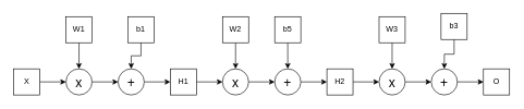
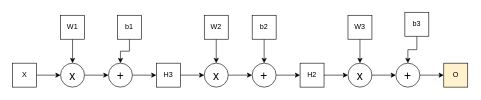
  <mxCell id="0" />
  <mxCell id="1" parent="0" />
  <mxCell id="2" style="edgeStyle=orthogonalEdgeStyle;rounded=0;orthogonalLoop=1;jettySize=auto;html=1;" parent="1" source="3" target="5" edge="1"><mxGeometry relative="1" as="geometry" /></mxCell>
  <mxCell id="3" value="X" style="whiteSpace=wrap;html=1;aspect=fixed;" parent="1" vertex="1"><mxGeometry y="105" width="40" height="40" as="geometry" x="20" /></mxCell>
  <mxCell id="4" style="edgeStyle=orthogonalEdgeStyle;rounded=0;orthogonalLoop=1;jettySize=auto;html=1;entryX=0;entryY=0.5;entryDx=0;entryDy=0;" parent="1" source="5" target="11" edge="1"><mxGeometry relative="1" as="geometry" /></mxCell>
  <mxCell id="5" value="x" style="ellipse;whiteSpace=wrap;html=1;aspect=fixed;fontSize=20;" parent="1" vertex="1"><mxGeometry x="100" y="105" width="40" height="40" as="geometry" /></mxCell>
  <mxCell id="6" style="edgeStyle=orthogonalEdgeStyle;rounded=0;orthogonalLoop=1;jettySize=auto;html=1;" parent="1" source="7" target="5" edge="1"><mxGeometry relative="1" as="geometry" /></mxCell>
  <mxCell id="7" value="W1" style="whiteSpace=wrap;html=1;aspect=fixed;" parent="1" vertex="1"><mxGeometry x="100" y="25" width="40" height="40" as="geometry" /></mxCell>
  <mxCell id="8" style="edgeStyle=orthogonalEdgeStyle;rounded=0;orthogonalLoop=1;jettySize=auto;html=1;" parent="1" source="9" target="11" edge="1"><mxGeometry relative="1" as="geometry" /></mxCell>
  <mxCell id="9" value="b1" style="whiteSpace=wrap;html=1;aspect=fixed;" parent="1" vertex="1"><mxGeometry x="195" y="25" width="40" height="40" as="geometry" /></mxCell>
  <mxCell id="10" style="edgeStyle=orthogonalEdgeStyle;rounded=0;orthogonalLoop=1;jettySize=auto;html=1;" parent="1" source="11" target="13" edge="1"><mxGeometry relative="1" as="geometry" /></mxCell>
  <mxCell id="11" value="+" style="ellipse;whiteSpace=wrap;html=1;aspect=fixed;fontSize=20;" parent="1" vertex="1"><mxGeometry x="180" y="105" width="40" height="40" as="geometry" /></mxCell>
  <mxCell id="12" style="edgeStyle=orthogonalEdgeStyle;rounded=0;orthogonalLoop=1;jettySize=auto;html=1;entryX=0;entryY=0.5;entryDx=0;entryDy=0;" parent="1" source="13" target="15" edge="1"><mxGeometry relative="1" as="geometry" /></mxCell>
- <mxCell id="13" value="H1" style="whiteSpace=wrap;html=1;aspect=fixed;" parent="1" vertex="1"><mxGeometry x="260" y="105" width="40" height="40" as="geometry" /></mxCell>
+ <mxCell id="13" value="H3" style="whiteSpace=wrap;html=1;aspect=fixed;" parent="1" vertex="1"><mxGeometry x="260" y="105" width="40" height="40" as="geometry" /></mxCell>
  <mxCell id="14" style="edgeStyle=orthogonalEdgeStyle;rounded=0;orthogonalLoop=1;jettySize=auto;html=1;entryX=0;entryY=0.5;entryDx=0;entryDy=0;" parent="1" source="15" target="21" edge="1"><mxGeometry relative="1" as="geometry" /></mxCell>
  <mxCell id="15" value="x" style="ellipse;whiteSpace=wrap;html=1;aspect=fixed;fontSize=20;" parent="1" vertex="1"><mxGeometry x="340" y="105" width="40" height="40" as="geometry" /></mxCell>
  <mxCell id="16" style="edgeStyle=orthogonalEdgeStyle;rounded=0;orthogonalLoop=1;jettySize=auto;html=1;" parent="1" source="17" target="15" edge="1"><mxGeometry relative="1" as="geometry" /></mxCell>
  <mxCell id="17" value="W2" style="whiteSpace=wrap;html=1;aspect=fixed;" parent="1" vertex="1"><mxGeometry x="340" y="25" width="40" height="40" as="geometry" /></mxCell>
  <mxCell id="18" style="edgeStyle=orthogonalEdgeStyle;rounded=0;orthogonalLoop=1;jettySize=auto;html=1;" parent="1" source="19" target="21" edge="1"><mxGeometry relative="1" as="geometry" /></mxCell>
- <mxCell id="19" value="b5" style="whiteSpace=wrap;html=1;aspect=fixed;" parent="1" vertex="1"><mxGeometry x="420" y="25" width="40" height="40" as="geometry" /></mxCell>
+ <mxCell id="19" value="b2" style="whiteSpace=wrap;html=1;aspect=fixed;" parent="1" vertex="1"><mxGeometry x="420" y="25" width="40" height="40" as="geometry" /></mxCell>
  <mxCell id="20" style="edgeStyle=orthogonalEdgeStyle;rounded=0;orthogonalLoop=1;jettySize=auto;html=1;" parent="1" source="21" target="23" edge="1"><mxGeometry relative="1" as="geometry" /></mxCell>
  <mxCell id="21" value="+" style="ellipse;whiteSpace=wrap;html=1;aspect=fixed;fontSize=20;" parent="1" vertex="1"><mxGeometry x="420" y="105" width="40" height="40" as="geometry" /></mxCell>
  <mxCell id="22" style="edgeStyle=orthogonalEdgeStyle;rounded=0;orthogonalLoop=1;jettySize=auto;html=1;exitX=1;exitY=0.5;exitDx=0;exitDy=0;" parent="1" source="23" target="25" edge="1"><mxGeometry relative="1" as="geometry" /></mxCell>
  <mxCell id="23" value="H2" style="whiteSpace=wrap;html=1;aspect=fixed;" parent="1" vertex="1"><mxGeometry x="500" y="105" width="40" height="40" as="geometry" /></mxCell>
  <mxCell id="24" style="edgeStyle=orthogonalEdgeStyle;rounded=0;orthogonalLoop=1;jettySize=auto;html=1;entryX=0;entryY=0.5;entryDx=0;entryDy=0;" parent="1" source="25" target="31" edge="1"><mxGeometry relative="1" as="geometry" /></mxCell>
  <mxCell id="25" value="x" style="ellipse;whiteSpace=wrap;html=1;aspect=fixed;fontSize=20;" parent="1" vertex="1"><mxGeometry x="580" y="105" width="40" height="40" as="geometry" /></mxCell>
  <mxCell id="26" style="edgeStyle=orthogonalEdgeStyle;rounded=0;orthogonalLoop=1;jettySize=auto;html=1;" parent="1" source="27" target="25" edge="1"><mxGeometry relative="1" as="geometry" /></mxCell>
  <mxCell id="27" value="W3" style="whiteSpace=wrap;html=1;aspect=fixed;" parent="1" vertex="1"><mxGeometry x="580" y="25" width="40" height="40" as="geometry" /></mxCell>
  <mxCell id="28" style="edgeStyle=orthogonalEdgeStyle;rounded=0;orthogonalLoop=1;jettySize=auto;html=1;" parent="1" source="29" target="31" edge="1"><mxGeometry relative="1" as="geometry" /></mxCell>
  <mxCell id="29" value="b3" style="whiteSpace=wrap;html=1;aspect=fixed;" parent="1" vertex="1"><mxGeometry x="675" y="20" width="40" height="40" as="geometry" /></mxCell>
  <mxCell id="30" style="edgeStyle=orthogonalEdgeStyle;rounded=0;orthogonalLoop=1;jettySize=auto;html=1;" parent="1" source="31" target="32" edge="1"><mxGeometry relative="1" as="geometry" /></mxCell>
  <mxCell id="31" value="+" style="ellipse;whiteSpace=wrap;html=1;aspect=fixed;fontSize=20;" parent="1" vertex="1"><mxGeometry x="660" y="105" width="40" height="40" as="geometry" /></mxCell>
- <mxCell id="32" value="O" style="whiteSpace=wrap;html=1;aspect=fixed;" parent="1" vertex="1"><mxGeometry x="740" y="105" width="40" height="40" as="geometry" /></mxCell>
+ <mxCell id="32" value="O" style="whiteSpace=wrap;html=1;aspect=fixed;fillColor=#fff2cc;" parent="1" vertex="1"><mxGeometry x="740" y="105" width="40" height="40" as="geometry" /></mxCell>
